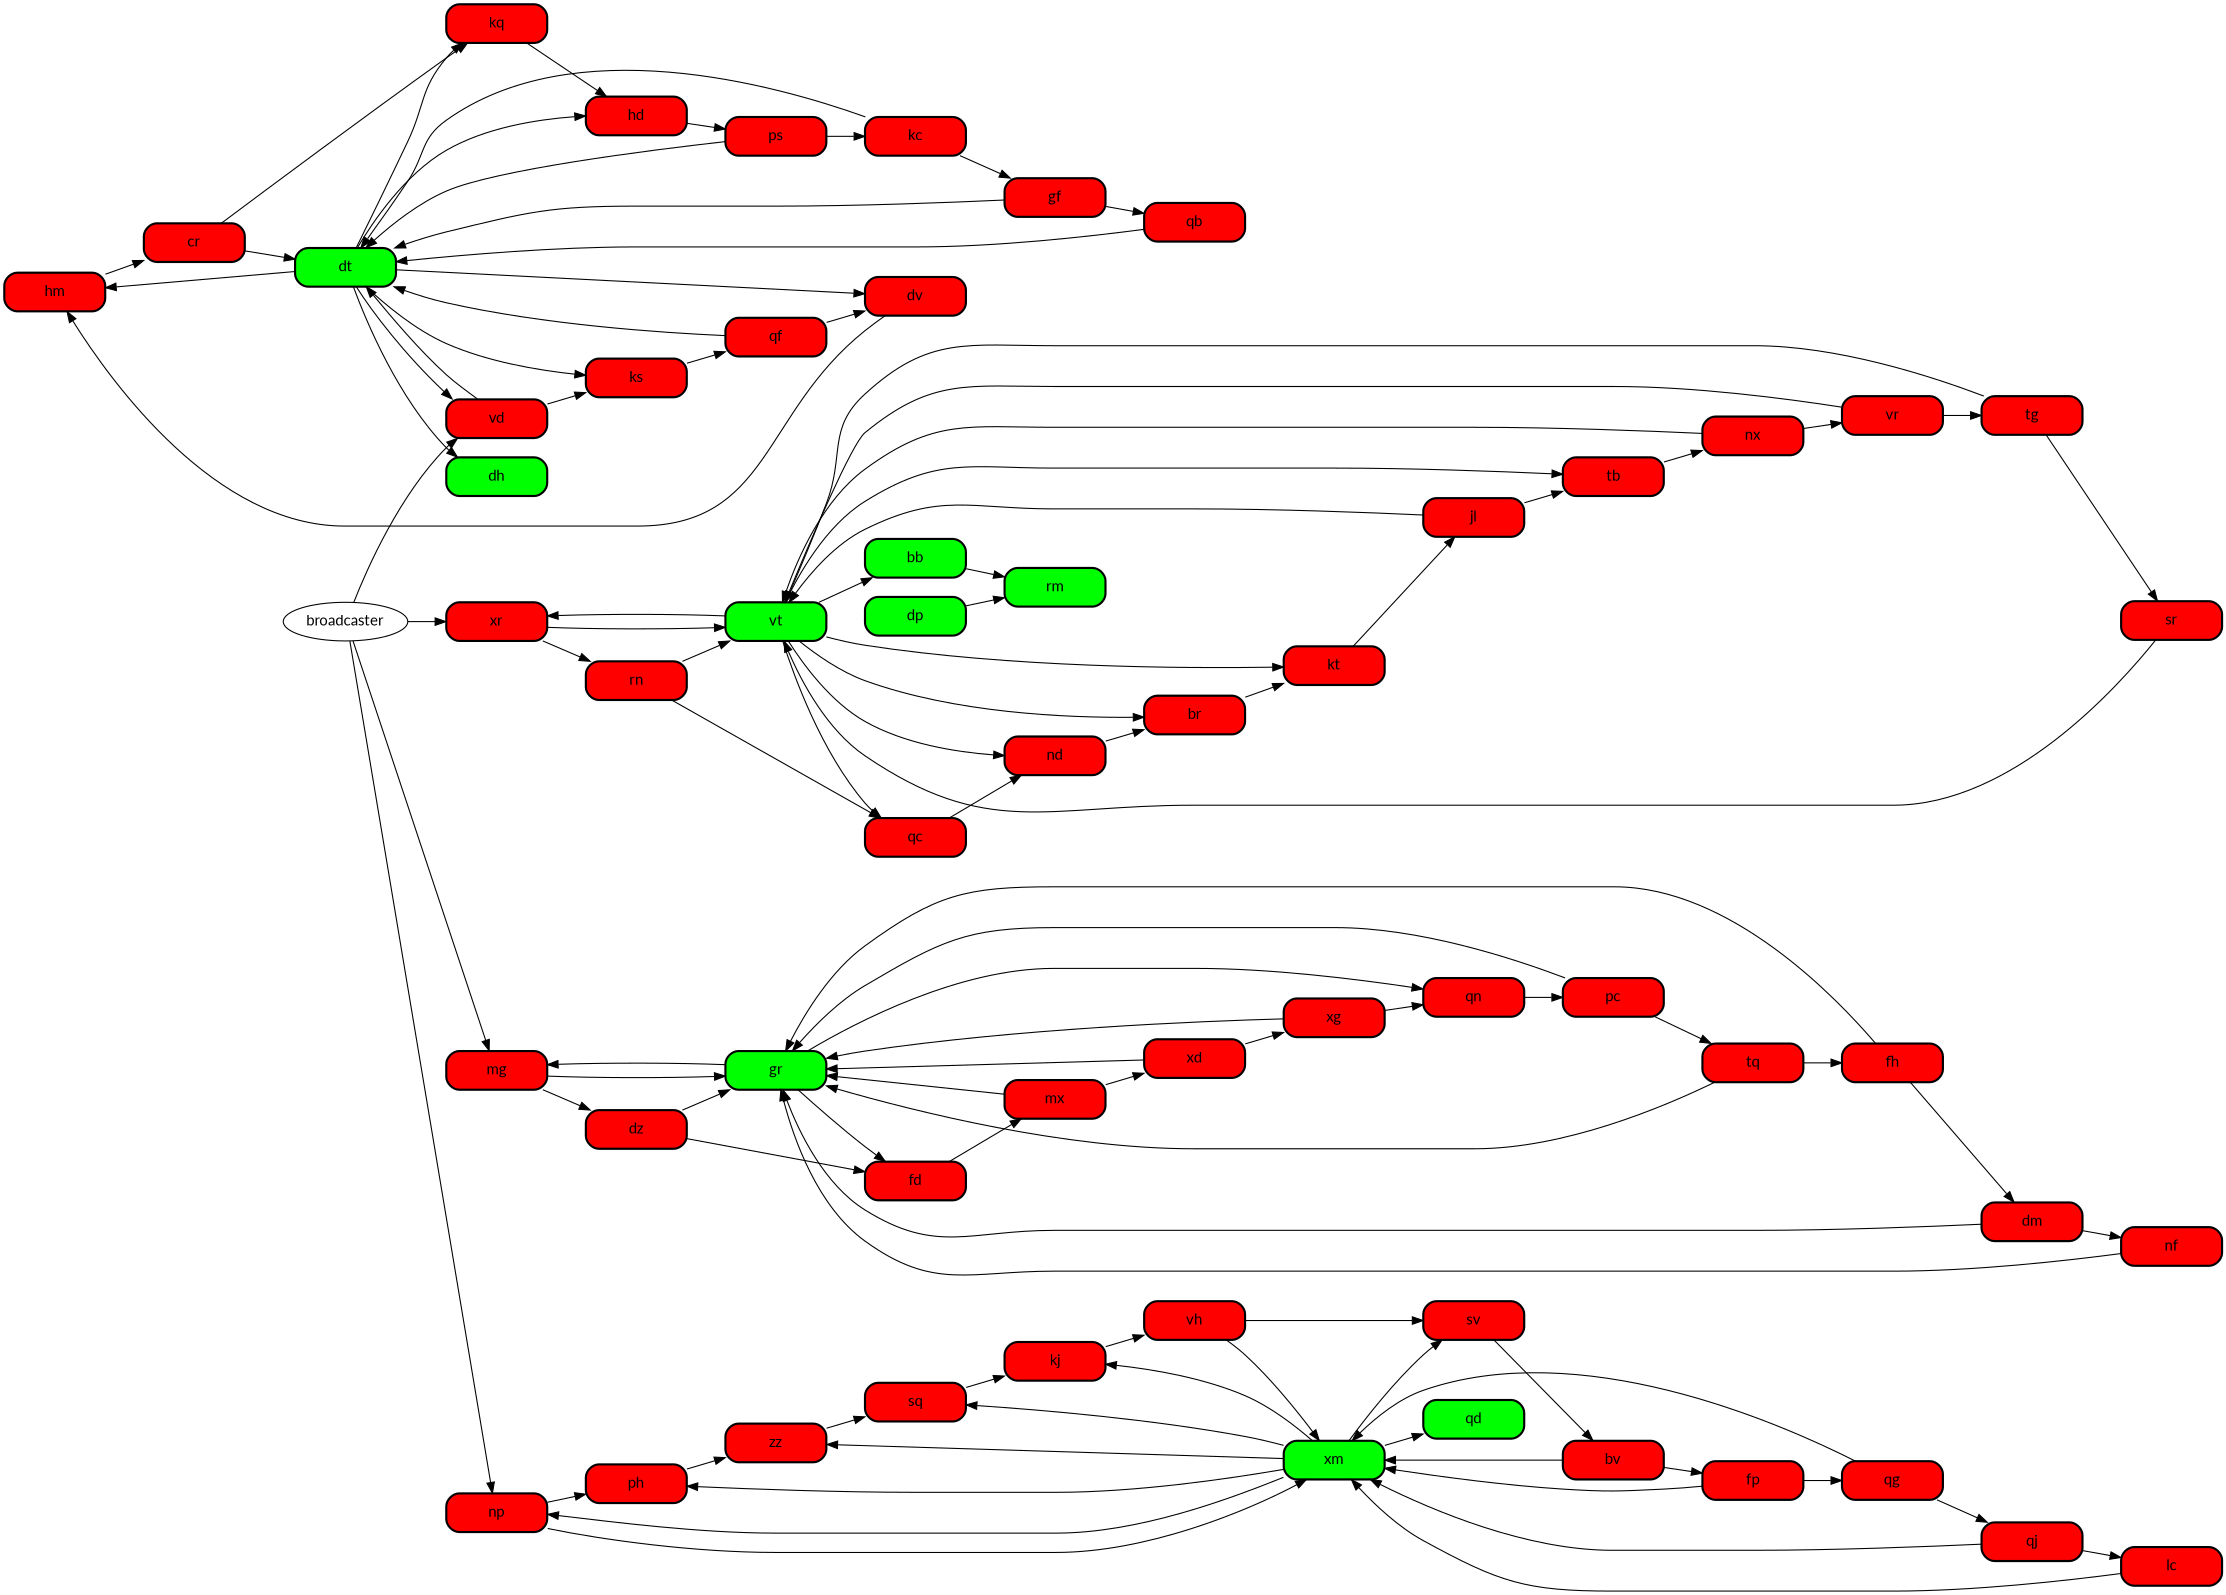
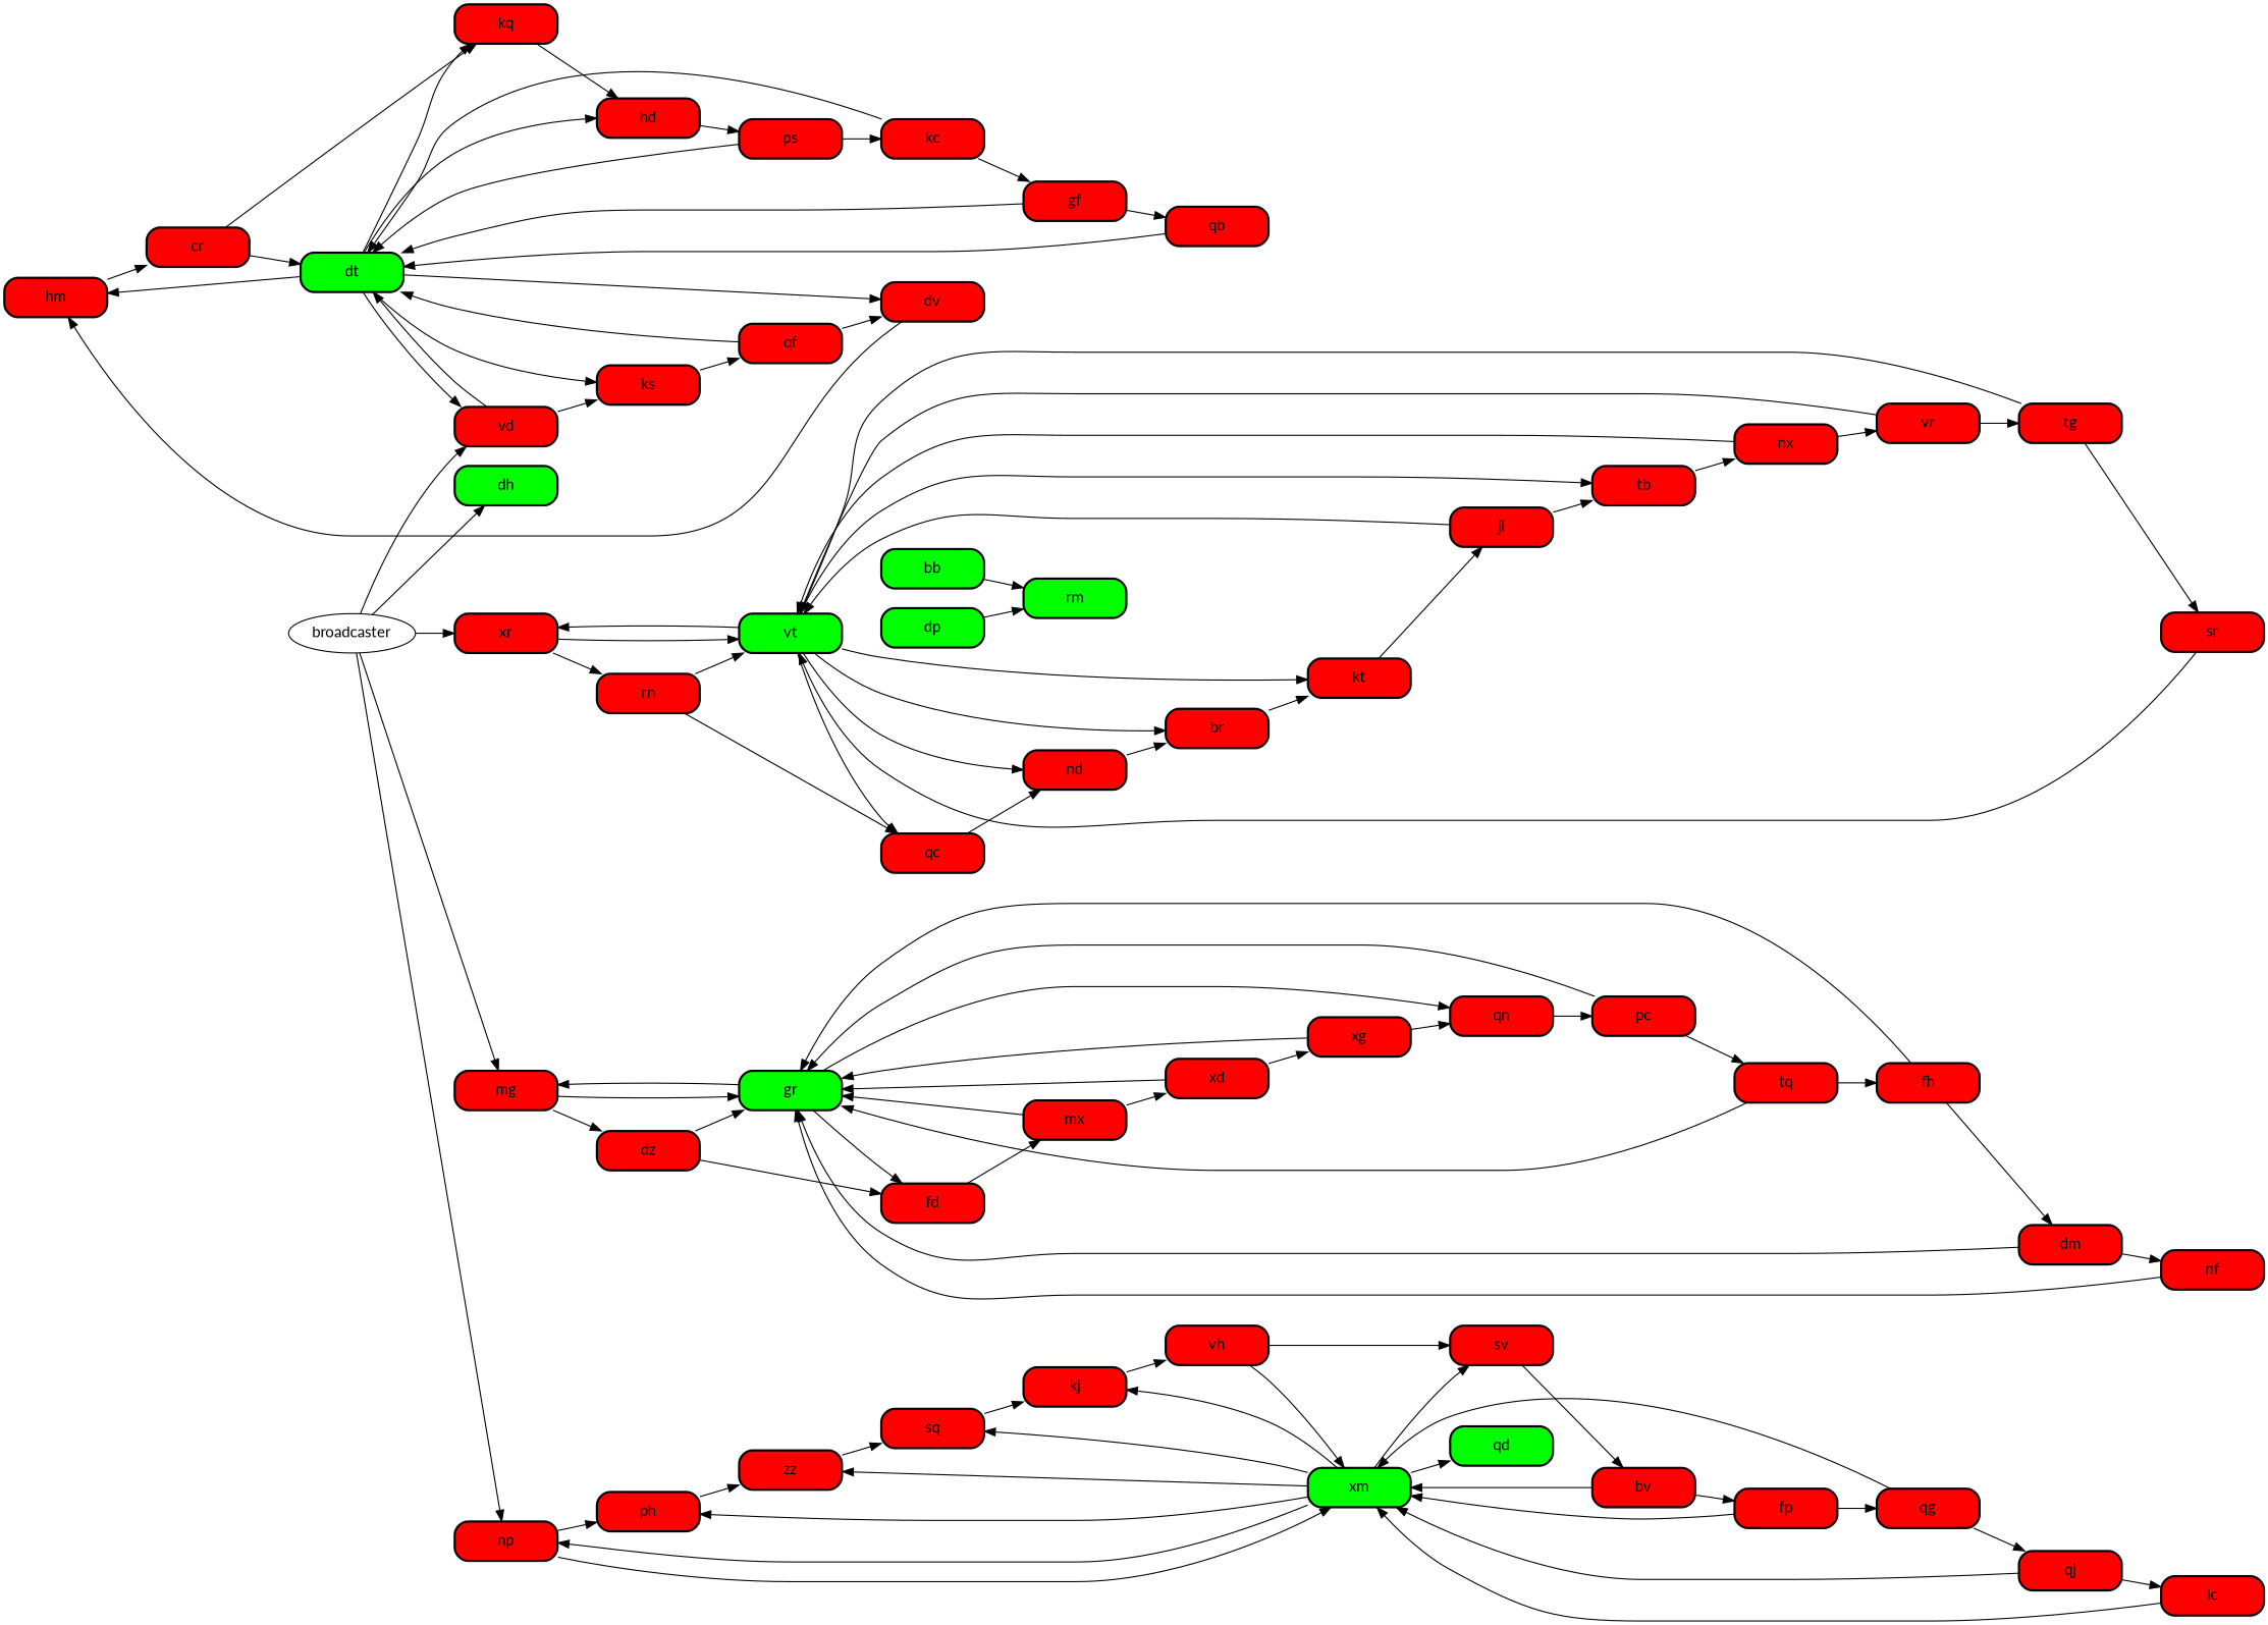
  digraph {
    fontname=Lato
    rankdir=LR
    node [fillcolor="#ff0000" fixedsize=true fontname=Lato shape=box style="rounded,filled,bold"]
    edge [fontname=Lato]
    hm [width=1.3]
    cr [width=1.3]
    dt [fillcolor="#00ff00" width=1.3]
    kq [width=1.3]
    qc [width=1.3]
    nd [width=1.3]
    br [width=1.3]
    dh [fillcolor="#00ff00" width=1.3]
    rm [fillcolor="#00ff00" width=1.3]
    ph [width=1.3]
    zz [width=1.3]
    sq [width=1.3]
    ps [width=1.3]
    kc [width=1.3]
    dv [width=1.3]
    ks [width=1.3]
    vd [width=1.3]
    hd [width=1.3]
    gf [width=1.3]
    qb [width=1.3]
    jl [width=1.3]
    tb [width=1.3]
    vt [fillcolor="#00ff00" width=1.3]
    nx [width=1.3]
    kt [width=1.3]
    xr [width=1.3]
    bb [fillcolor="#00ff00" width=1.3]
    fh [width=1.3]
    dm [width=1.3]
    gr [fillcolor="#00ff00" width=1.3]
    nf [width=1.3]
    mg [width=1.3]
    fd [width=1.3]
    qn [width=1.3]
    kj [width=1.3]
    vr [width=1.3]
    tg [width=1.3]
    qf [width=1.3]
    np [width=1.3]
    xm [fillcolor="#00ff00" width=1.3]
    qd [fillcolor="#00ff00" width=1.3]
    sv [width=1.3]
    vh [width=1.3]
    bv [width=1.3]
    fp [width=1.3]
    qg [width=1.3]
    dz [width=1.3]
    rn [width=1.3]
    sr [width=1.3]
    lc [width=1.3]
    tq [width=1.3]
    mx [width=1.3]
    dp [fillcolor="#00ff00" width=1.3]
    pc [width=1.3]
    qj [width=1.3]
    xd [width=1.3]
    xg [width=1.3]
    broadcaster [fillcolor="" fixedsize="" shape="" style=""]
    hm -> cr
    cr -> dt
    cr -> kq
    dt -> hm
    dt -> kq
-   dt -> dh
+   broadcaster -> dh
    dt -> dv
    dt -> ks
    dt -> vd
    dt -> hd
    kq -> hd
    qc -> nd
    nd -> br
    br -> kt
    ph -> zz
    zz -> sq
    sq -> kj
    ps -> dt
    ps -> kc
    kc -> dt
    kc -> gf
    dv -> hm
    ks -> qf
    vd -> dt
    vd -> ks
    hd -> ps
    gf -> dt
    gf -> qb
    qb -> dt
    jl -> tb
    jl -> vt
    tb -> nx
    vt -> qc
    vt -> nd
    vt -> br
    vt -> tb
    vt -> kt
    vt -> xr
-   vt -> bb
    nx -> vt
    nx -> vr
    kt -> jl
    xr -> vt
    xr -> rn
    bb -> rm
    fh -> dm
    fh -> gr
    dm -> gr
    dm -> nf
    gr -> mg
    gr -> fd
    gr -> qn
    nf -> gr
    mg -> gr
    mg -> dz
    fd -> mx
    qn -> pc
    kj -> vh
    vr -> vt
    vr -> tg
    tg -> vt
    tg -> sr
    qf -> dt
    qf -> dv
    np -> ph
    np -> xm
    xm -> ph
    xm -> zz
    xm -> sq
    xm -> kj
    xm -> np
    xm -> qd
    xm -> sv
    sv -> bv
    vh -> xm
    vh -> sv
    bv -> xm
    bv -> fp
    fp -> xm
    fp -> qg
    qg -> xm
    qg -> qj
    dz -> gr
    dz -> fd
    rn -> qc
    rn -> vt
    sr -> vt
    lc -> xm
    tq -> fh
    tq -> gr
    mx -> gr
    mx -> xd
    dp -> rm
    pc -> gr
    pc -> tq
    qj -> xm
    qj -> lc
    xd -> gr
    xd -> xg
    xg -> gr
    xg -> qn
    broadcaster -> vd
    broadcaster -> xr
    broadcaster -> mg
    broadcaster -> np
  }
